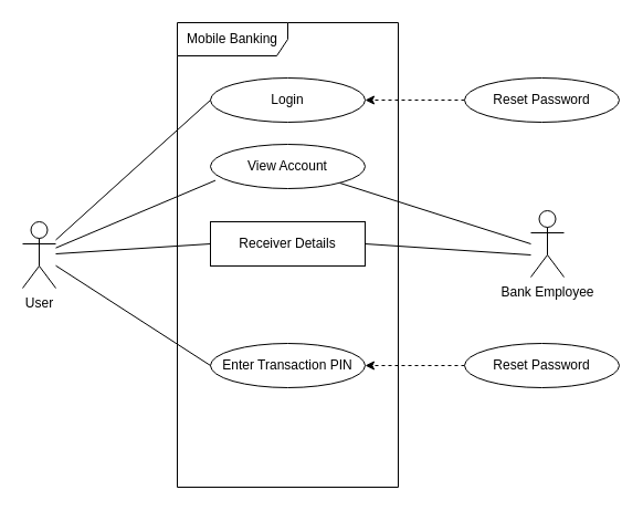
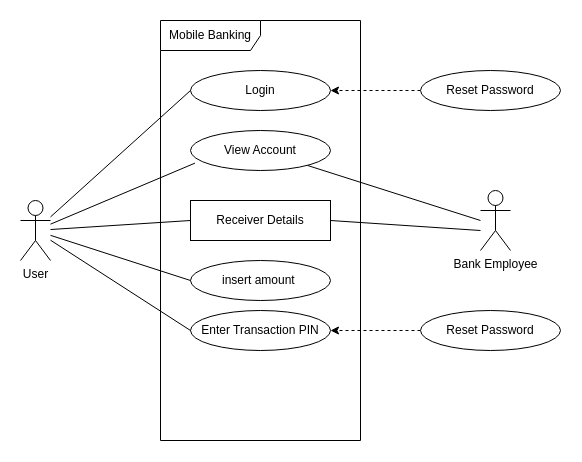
  <mxCell id="0" />
  <mxCell id="1" parent="0" />
  <mxCell id="2" value="Mobile Banking" style="shape=umlFrame;whiteSpace=wrap;html=1;width=100;height=30;" parent="1" vertex="1"><mxGeometry x="160" y="20" width="200" height="420" as="geometry" /></mxCell>
  <mxCell id="3" value="Login" style="ellipse;whiteSpace=wrap;html=1;" parent="1" vertex="1"><mxGeometry x="190" y="70" width="140" height="40" as="geometry" /></mxCell>
  <mxCell id="4" style="edgeStyle=none;html=1;endArrow=none;endFill=0;" parent="1" source="5" edge="1"><mxGeometry relative="1" as="geometry"><mxPoint x="480" y="220" as="targetPoint" /></mxGeometry></mxCell>
  <mxCell id="5" value="View Account" style="ellipse;whiteSpace=wrap;html=1;" parent="1" vertex="1"><mxGeometry x="190" y="130" width="140" height="40" as="geometry" /></mxCell>
+ <mxCell id="6" value="insert amount&amp;nbsp;" style="ellipse;whiteSpace=wrap;html=1;" parent="1" vertex="1"><mxGeometry x="190" y="260" width="140" height="40" as="geometry" /></mxCell>
  <mxCell id="7" value="Enter Transaction PIN" style="ellipse;whiteSpace=wrap;html=1;" parent="1" vertex="1"><mxGeometry x="190" y="310" width="140" height="40" as="geometry" /></mxCell>
  <mxCell id="8" style="edgeStyle=none;html=1;exitX=1;exitY=0.5;exitDx=0;exitDy=0;endArrow=none;endFill=0;" parent="1" source="9" edge="1"><mxGeometry relative="1" as="geometry"><mxPoint x="480" y="230" as="targetPoint" /></mxGeometry></mxCell>
  <mxCell id="9" value="Receiver Details" style="whiteSpace=wrap;html=1;rounded=0;" parent="1" vertex="1"><mxGeometry x="190" y="200" width="140" height="40" as="geometry" /></mxCell>
  <mxCell id="10" value="" style="edgeStyle=none;html=1;endArrow=none;endFill=0;entryX=0;entryY=0.5;entryDx=0;entryDy=0;" parent="1" source="15" target="3" edge="1"><mxGeometry relative="1" as="geometry" /></mxCell>
  <mxCell id="11" style="edgeStyle=none;html=1;entryX=0.032;entryY=0.816;entryDx=0;entryDy=0;entryPerimeter=0;endArrow=none;endFill=0;" parent="1" source="15" target="5" edge="1"><mxGeometry relative="1" as="geometry" /></mxCell>
  <mxCell id="12" style="edgeStyle=none;html=1;entryX=0;entryY=0.5;entryDx=0;entryDy=0;endArrow=none;endFill=0;" parent="1" source="15" target="9" edge="1"><mxGeometry relative="1" as="geometry" /></mxCell>
+ <mxCell id="13" style="edgeStyle=none;html=1;entryX=0;entryY=0.5;entryDx=0;entryDy=0;endArrow=none;endFill=0;" parent="1" source="15" target="6" edge="1"><mxGeometry relative="1" as="geometry" /></mxCell>
  <mxCell id="14" style="edgeStyle=none;html=1;entryX=0;entryY=0.5;entryDx=0;entryDy=0;endArrow=none;endFill=0;" parent="1" source="15" target="7" edge="1"><mxGeometry relative="1" as="geometry" /></mxCell>
  <mxCell id="15" value="User" style="shape=umlActor;verticalLabelPosition=bottom;verticalAlign=top;html=1;" parent="1" vertex="1"><mxGeometry x="20" y="200" width="30" height="60" as="geometry" /></mxCell>
  <mxCell id="16" style="edgeStyle=none;html=1;endArrow=classic;endFill=1;dashed=1;startArrow=none;startFill=0;" parent="1" source="17" target="3" edge="1"><mxGeometry relative="1" as="geometry" /></mxCell>
  <mxCell id="17" value="Reset Password" style="ellipse;whiteSpace=wrap;html=1;" parent="1" vertex="1"><mxGeometry x="420" y="70" width="140" height="40" as="geometry" /></mxCell>
  <mxCell id="18" style="edgeStyle=none;html=1;entryX=1;entryY=0.5;entryDx=0;entryDy=0;dashed=1;startArrow=none;startFill=0;endArrow=classic;endFill=1;" parent="1" source="19" target="7" edge="1"><mxGeometry relative="1" as="geometry" /></mxCell>
  <mxCell id="19" value="Reset Password" style="ellipse;whiteSpace=wrap;html=1;" parent="1" vertex="1"><mxGeometry x="420" y="310" width="140" height="40" as="geometry" /></mxCell>
  <mxCell id="20" value="Bank Employee" style="shape=umlActor;verticalLabelPosition=bottom;verticalAlign=top;html=1;" parent="1" vertex="1"><mxGeometry x="480" y="190" width="30" height="60" as="geometry" /></mxCell>
